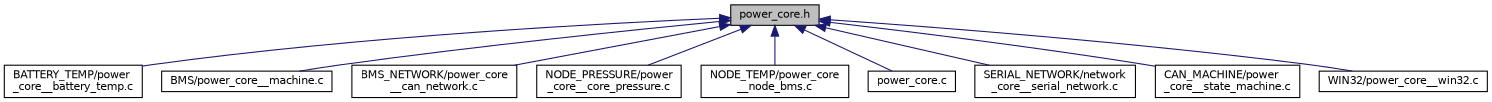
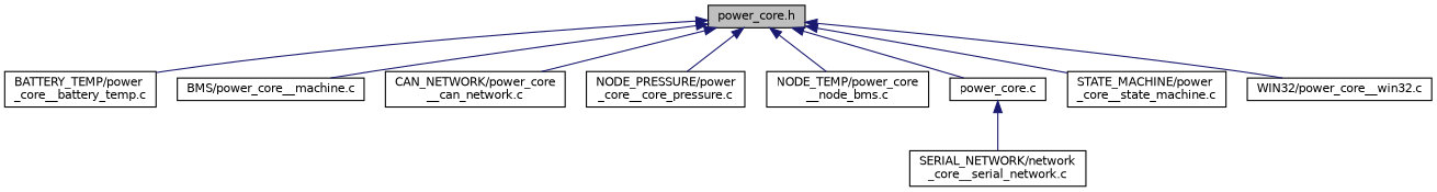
  digraph {
    node [color=black fillcolor=white fontname=Helvetica fontsize=10 shape=record style=filled]
    edge [color=midnightblue dir=back fontname=Helvetica fontsize=10 labelfontname=Helvetica labelfontsize=10 style=solid]
    n1 [fillcolor=grey75 fontcolor=black height=0.2 label="power_core.h" width=0.4]
    n2 [height=0.2 label="BATTERY_TEMP/power\l_core__battery_temp.c" width=0.4]
    n3 [height=0.2 label="BMS/power_core__machine.c" width=0.4]
-   n4 [height=0.2 label="BMS_NETWORK/power_core\l__can_network.c" width=0.4]
+   n4 [height=0.2 label="CAN_NETWORK/power_core\l__can_network.c" width=0.4]
    n5 [height=0.2 label="NODE_PRESSURE/power\l_core__core_pressure.c" width=0.4]
    n6 [height=0.2 label="NODE_TEMP/power_core\l__node_bms.c" width=0.4]
    n7 [height=0.2 label="power_core.c" width=0.4]
    n8 [height=0.2 label="SERIAL_NETWORK/network\l_core__serial_network.c" width=0.4]
-   n9 [height=0.2 label="CAN_MACHINE/power\l_core__state_machine.c" width=0.4]
+   n9 [height=0.2 label="STATE_MACHINE/power\l_core__state_machine.c" width=0.4]
    n10 [height=0.2 label="WIN32/power_core__win32.c" width=0.4]
    n1 -> n2
    n1 -> n3
    n1 -> n4
    n1 -> n5
    n1 -> n6
    n1 -> n7
-   n1 -> n8
+   n7 -> n8
    n1 -> n9
    n1 -> n10
  }
